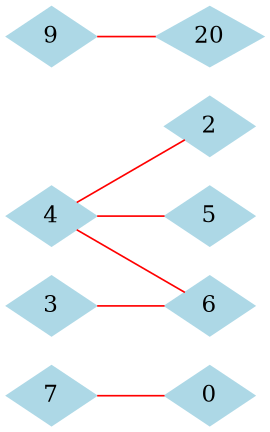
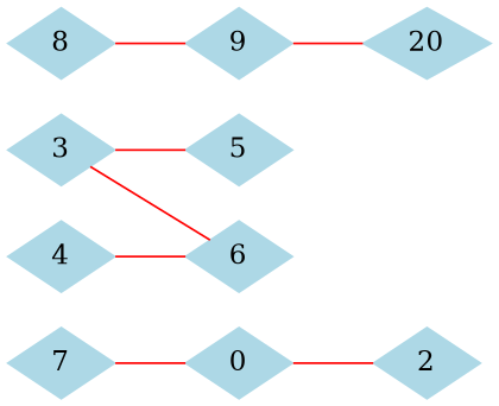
  graph {
    fontname="DejaVu Serif"
    rankdir=LR
    node [color=lightblue fontname="DejaVu Serif" shape=diamond style=filled]
    edge [color=red fontname="DejaVu Serif"]
    0
    2
    3
    5
    6
    4
    n7 [label=20]
    9
+   8
    7
-   4 -- 2
-   4 -- 5
+   0 -- 2
+   3 -- 5
    3 -- 6
    4 -- 6
    9 -- n7
+   8 -- 9
    7 -- 0
  }
